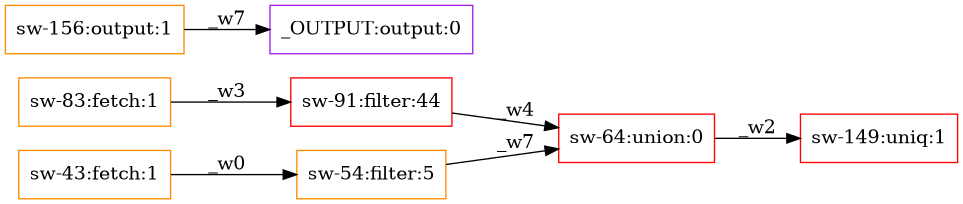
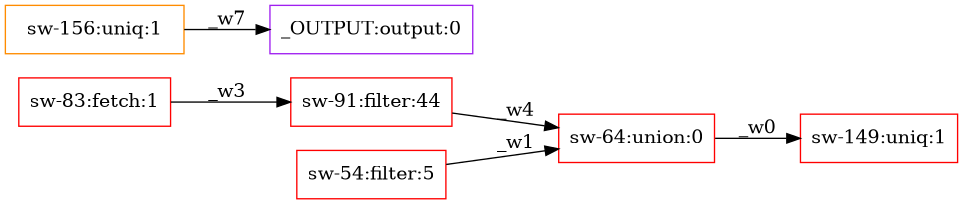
  digraph {
    rankdir=LR
    node [color=red shape=box]
    n1 [label="sw-64:union:0"]
    n2 [label="sw-149:uniq:1"]
    n3 [color=purple label="_OUTPUT:output:0"]
-   n4 [color=darkorange label="sw-83:fetch:1"]
+   n4 [label="sw-83:fetch:1"]
    n5 [label="sw-91:filter:44"]
-   n6 [color=darkorange label="sw-156:output:1"]
-   n7 [color=darkorange label="sw-54:filter:5"]
-   n8 [color=darkorange label="sw-43:fetch:1"]
-   n1 -> n2 [label=_w2]
+   n6 [color=darkorange label="sw-156:uniq:1"]
+   n7 [label="sw-54:filter:5"]
+   n1 -> n2 [label=_w0]
    n4 -> n5 [label=_w3]
    n5 -> n1 [label=_w4]
    n6 -> n3 [label=_w7]
-   n7 -> n1 [label=_w7]
-   n8 -> n7 [label=_w0]
+   n7 -> n1 [label=_w1]
  }
